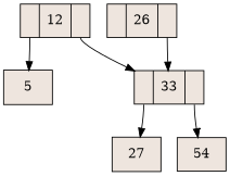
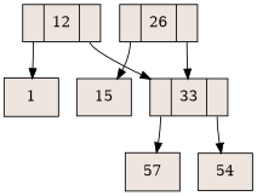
  digraph {
    rankdir=TB
    node [fillcolor=seashell2 shape=record style=filled]
    edge [tailport=C0]
    n1 [label="<C0>|12|<C1>"]
-   n2 [label=5]
+   n2 [label=1]
    n3 [label="<C0>|33|<C1>"]
    n4 [label="<C0>|26|<C1>"]
-   n6 [label=27]
+   n5 [label=15]
+   n6 [label=57]
    n7 [label=54]
    n1 -> n2
    n1 -> n3 [tailport=C1]
    n3 -> n6
    n3 -> n7 [tailport=C1]
    n4 -> n3 [tailport=C1]
+   n4 -> n5
  }
